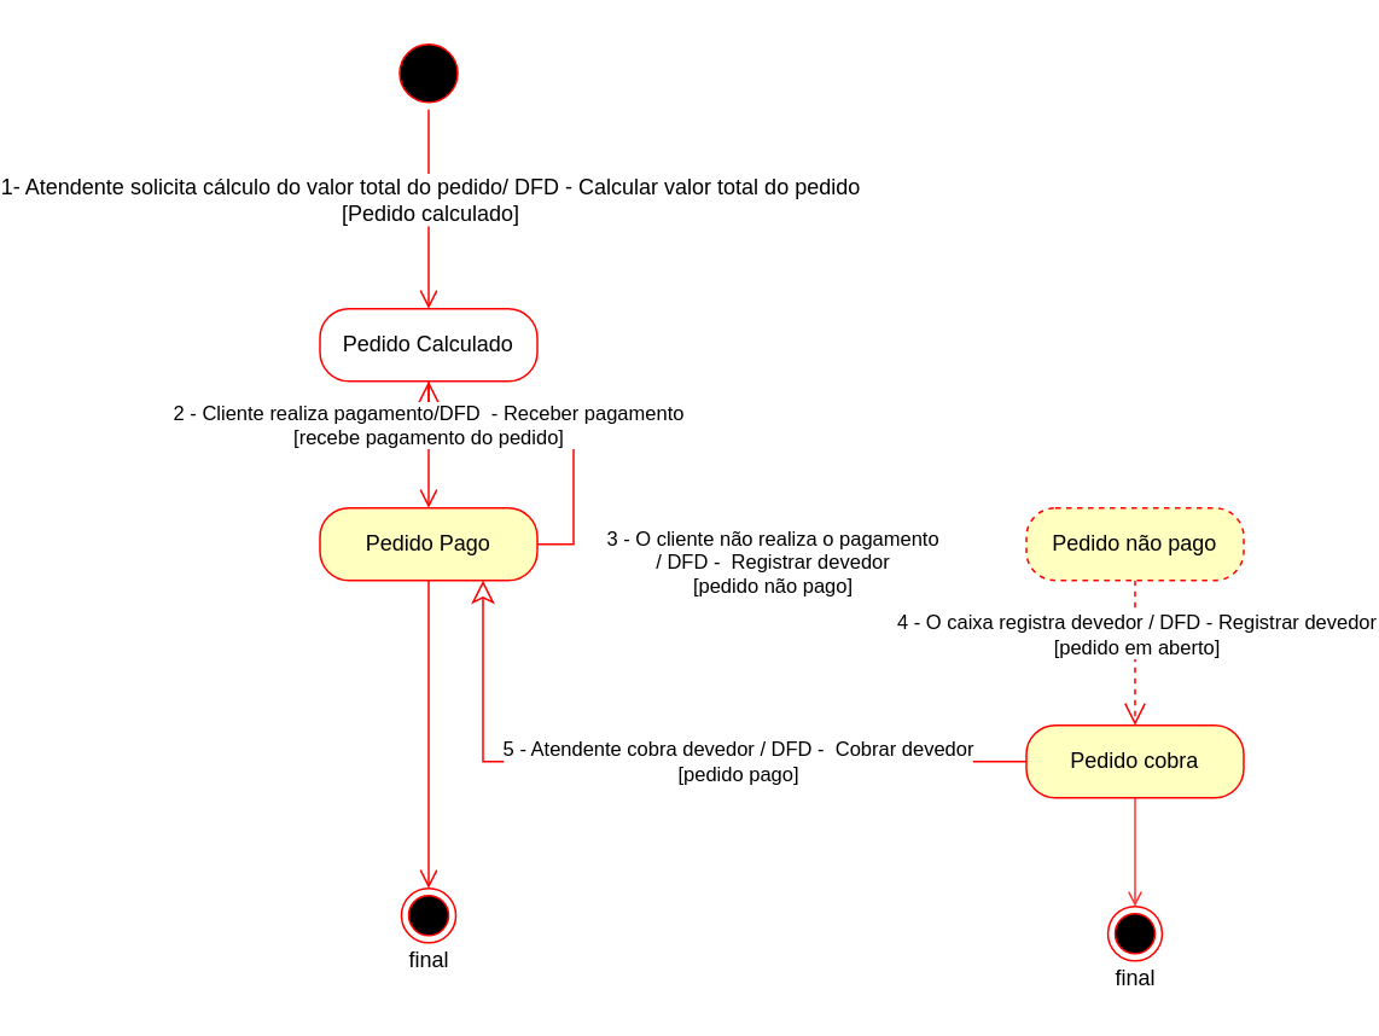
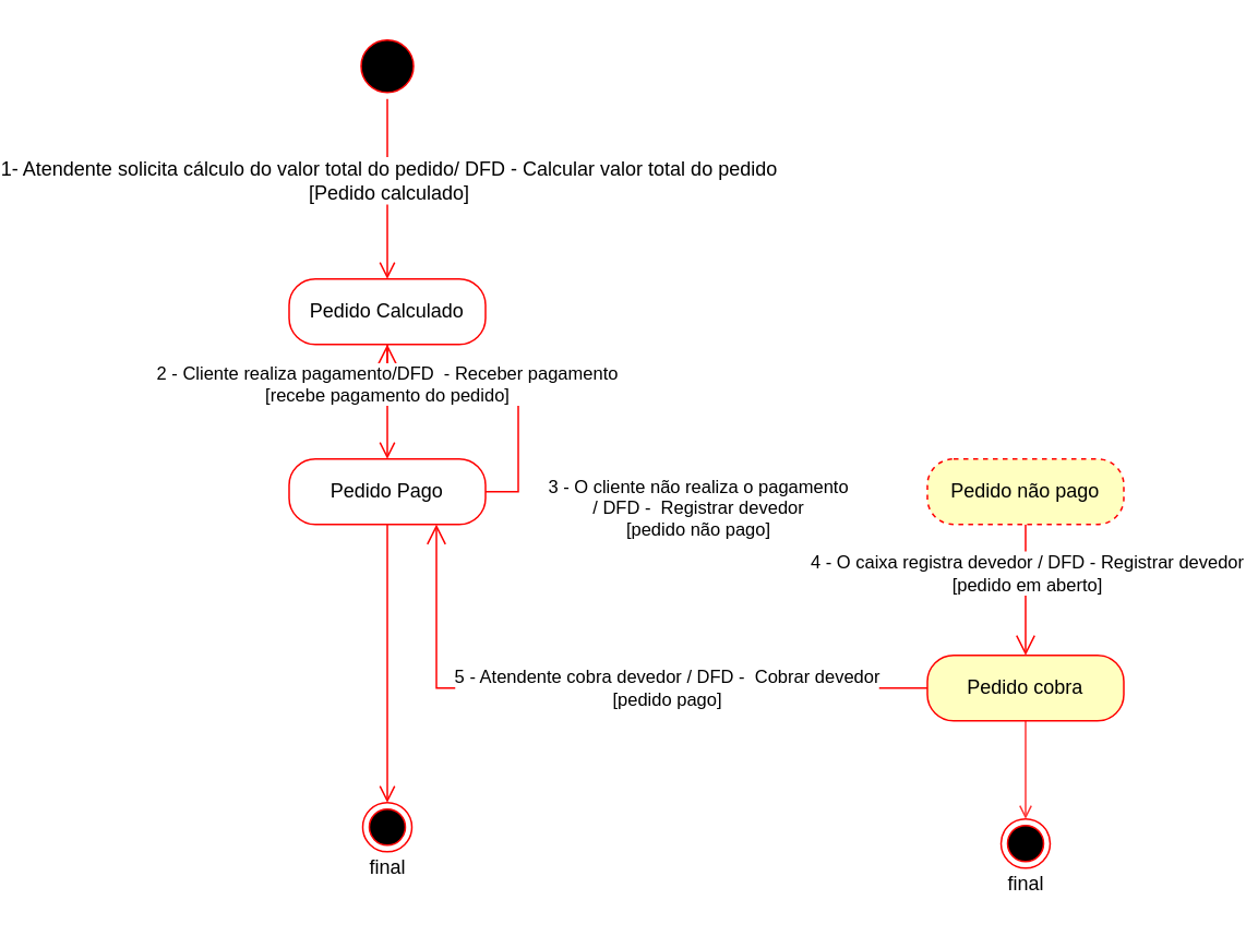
  <mxCell id="0" />
  <mxCell id="1" parent="0" />
  <mxCell id="2" value="" style="ellipse;html=1;shape=endState;fillColor=#000000;strokeColor=#ff0000;" parent="1" vertex="1"><mxGeometry x="65" y="490" width="30" height="30" as="geometry" /></mxCell>
  <mxCell id="3" value="" style="ellipse;html=1;shape=startState;fillColor=#000000;strokeColor=#ff0000;" parent="1" vertex="1"><mxGeometry x="60" y="20" width="40" height="40" as="geometry" /></mxCell>
  <mxCell id="4" value="" style="edgeStyle=orthogonalEdgeStyle;html=1;verticalAlign=bottom;endArrow=open;endSize=8;strokeColor=#ff0000;entryX=0.5;entryY=0;entryDx=0;entryDy=0;exitX=0.5;exitY=1;exitDx=0;exitDy=0;" parent="1" target="8" edge="1" source="3"><mxGeometry relative="1" as="geometry"><mxPoint x="80.24" y="160" as="targetPoint" /><mxPoint x="80" y="100" as="sourcePoint" /><Array as="points" /></mxGeometry></mxCell>
  <mxCell id="5" value="1- Atendente solicita cálculo do valor total do pedido/ DFD - Calcular valor total do pedido&lt;br&gt;[Pedido calculado]&lt;br&gt;" style="text;html=1;align=center;verticalAlign=middle;resizable=0;points=[];labelBackgroundColor=#ffffff;" parent="4" vertex="1" connectable="0"><mxGeometry y="10" relative="1" as="geometry"><mxPoint x="-10" y="-5.17" as="offset" /></mxGeometry></mxCell>
- <mxCell id="6" value="Pedido Pago" style="rounded=1;whiteSpace=wrap;html=1;arcSize=40;fontColor=#000000;fillColor=#ffffc0;strokeColor=#ff0000;" parent="1" vertex="1"><mxGeometry x="20" y="280" width="120" height="40" as="geometry" /></mxCell>
+ <mxCell id="6" value="Pedido Pago" style="rounded=1;whiteSpace=wrap;html=1;arcSize=40;fontColor=#000000;fillColor=#ffffff;strokeColor=#ff0000;" parent="1" vertex="1"><mxGeometry x="20" y="280" width="120" height="40" as="geometry" /></mxCell>
  <mxCell id="7" value="" style="edgeStyle=orthogonalEdgeStyle;html=1;verticalAlign=bottom;endArrow=open;endSize=8;strokeColor=#ff0000;exitX=0.5;exitY=1;exitDx=0;exitDy=0;entryX=0.5;entryY=0;entryDx=0;entryDy=0;" parent="1" source="6" target="2" edge="1"><mxGeometry relative="1" as="geometry"><mxPoint x="80" y="370" as="targetPoint" /><mxPoint x="80" y="210" as="sourcePoint" /><Array as="points" /></mxGeometry></mxCell>
  <mxCell id="8" value="Pedido Calculado" style="rounded=1;whiteSpace=wrap;html=1;arcSize=40;fontColor=#000000;fillColor=#ffffff;strokeColor=#ff0000;" parent="1" vertex="1"><mxGeometry x="20" y="170" width="120" height="40" as="geometry" /></mxCell>
  <mxCell id="9" style="edgeStyle=orthogonalEdgeStyle;rounded=0;orthogonalLoop=1;jettySize=auto;html=1;strokeColor=#FF0000;endArrow=open;endFill=0;startSize=6;endSize=10;exitX=1;exitY=0.5;exitDx=0;exitDy=0;" parent="1" source="6" target="8" edge="1"><mxGeometry relative="1" as="geometry"><mxPoint x="180" y="300" as="targetPoint" /></mxGeometry></mxCell>
  <mxCell id="10" value="2 - Cliente realiza pagamento/DFD&amp;nbsp; - Receber pagamento&lt;br&gt;[recebe pagamento do pedido]" style="edgeStyle=orthogonalEdgeStyle;html=1;verticalAlign=bottom;endArrow=open;endSize=8;strokeColor=#ff0000;entryX=0.5;entryY=0;entryDx=0;entryDy=0;" parent="1" edge="1"><mxGeometry x="0.143" relative="1" as="geometry"><mxPoint x="80" y="280" as="targetPoint" /><mxPoint x="80" y="210" as="sourcePoint" /><Array as="points" /><mxPoint as="offset" /></mxGeometry></mxCell>
- <mxCell id="11" value="3 - O cliente não realiza o pagamento&lt;br&gt;/ DFD -&amp;nbsp; Registrar devedor&lt;br&gt;[pedido não pago]" style="edgeStyle=orthogonalEdgeStyle;rounded=0;orthogonalLoop=1;jettySize=auto;html=1;startSize=6;endArrow=open;endFill=0;endSize=10;strokeColor=#FF0000;entryX=0.5;entryY=0;entryDx=0;entryDy=0;dashed=1;" parent="1" source="13" target="20" edge="1"><mxGeometry x="-1" y="-200" relative="1" as="geometry"><mxPoint x="485" y="390" as="targetPoint" /><Array as="points" /><mxPoint y="-10" as="offset" /></mxGeometry></mxCell>
+ <mxCell id="11" value="3 - O cliente não realiza o pagamento&lt;br&gt;/ DFD -&amp;nbsp; Registrar devedor&lt;br&gt;[pedido não pago]" style="edgeStyle=orthogonalEdgeStyle;rounded=0;orthogonalLoop=1;jettySize=auto;html=1;startSize=6;endArrow=open;endFill=0;endSize=10;strokeColor=#FF0000;entryX=0.5;entryY=0;entryDx=0;entryDy=0;" parent="1" source="13" target="20" edge="1"><mxGeometry x="-1" y="-200" relative="1" as="geometry"><mxPoint x="485" y="390" as="targetPoint" /><Array as="points" /><mxPoint y="-10" as="offset" /></mxGeometry></mxCell>
  <mxCell id="12" value="4 - O caixa registra devedor / DFD - Registrar devedor&lt;br&gt;[pedido em aberto]" style="edgeLabel;html=1;align=center;verticalAlign=middle;resizable=0;points=[];" parent="11" vertex="1" connectable="0"><mxGeometry x="-0.339" y="-1" relative="1" as="geometry"><mxPoint x="1" y="3.71" as="offset" /></mxGeometry></mxCell>
  <mxCell id="13" value="Pedido não pago" style="rounded=1;whiteSpace=wrap;html=1;arcSize=40;fontColor=#000000;fillColor=#ffffc0;strokeColor=#ff0000;dashed=1;" parent="1" vertex="1"><mxGeometry x="410" y="280" width="120" height="40" as="geometry" /></mxCell>
  <mxCell id="14" value="" style="ellipse;html=1;shape=endState;fillColor=#000000;strokeColor=#ff0000;" parent="1" vertex="1"><mxGeometry x="455" y="500" width="30" height="30" as="geometry" /></mxCell>
  <mxCell id="15" value="final" style="text;html=1;align=center;verticalAlign=middle;resizable=0;points=[];autosize=1;" parent="1" vertex="1"><mxGeometry x="60" y="520" width="40" height="20" as="geometry" /></mxCell>
  <mxCell id="16" value="final" style="text;html=1;align=center;verticalAlign=middle;resizable=0;points=[];autosize=1;" parent="1" vertex="1"><mxGeometry x="450" y="530" width="40" height="20" as="geometry" /></mxCell>
- <mxCell id="17" style="edgeStyle=orthogonalEdgeStyle;rounded=0;orthogonalLoop=1;jettySize=auto;html=1;entryX=0.75;entryY=1;entryDx=0;entryDy=0;strokeColor=#FF0000;endArrow=classic;endFill=0;endSize=10;" parent="1" source="20" target="6" edge="1"><mxGeometry relative="1" as="geometry" /></mxCell>
+ <mxCell id="17" style="edgeStyle=orthogonalEdgeStyle;rounded=0;orthogonalLoop=1;jettySize=auto;html=1;entryX=0.75;entryY=1;entryDx=0;entryDy=0;strokeColor=#FF0000;endArrow=open;endFill=0;endSize=10;" parent="1" source="20" target="6" edge="1"><mxGeometry relative="1" as="geometry" /></mxCell>
  <mxCell id="18" value="5 - Atendente cobra devedor / DFD -&amp;nbsp; Cobrar devedor&lt;br&gt;[pedido pago]" style="edgeLabel;html=1;align=center;verticalAlign=middle;resizable=0;points=[];" parent="17" vertex="1" connectable="0"><mxGeometry x="-0.015" relative="1" as="geometry"><mxPoint x="37.24" y="-0.03" as="offset" /></mxGeometry></mxCell>
  <mxCell id="19" style="edgeStyle=orthogonalEdgeStyle;rounded=0;orthogonalLoop=1;jettySize=auto;html=1;exitX=0.5;exitY=1;exitDx=0;exitDy=0;entryX=0.5;entryY=0;entryDx=0;entryDy=0;endArrow=open;endFill=0;strokeColor=#FF3333;" edge="1" parent="1" source="20" target="14"><mxGeometry relative="1" as="geometry" /></mxCell>
  <mxCell id="20" value="Pedido cobra" style="rounded=1;whiteSpace=wrap;html=1;arcSize=40;fontColor=#000000;fillColor=#ffffc0;strokeColor=#ff0000;" parent="1" vertex="1"><mxGeometry x="410" y="400" width="120" height="40" as="geometry" /></mxCell>
